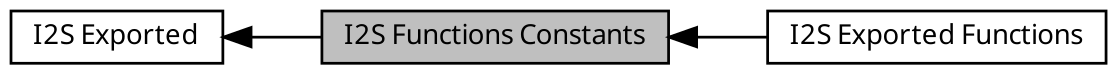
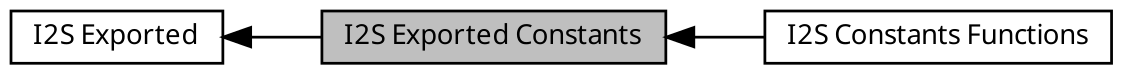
  digraph {
    fontname="Noto Sans"
    rankdir=LR
    node [color=black fillcolor=white fontname="Noto Sans" fontsize=10 shape=box style=filled]
    edge [dir=back fontname="Noto Sans" fontsize=10 labelfontname=Helvetica labelfontsize=10 shape=plaintext style=solid]
    n1 [height=0.2 label="I2S Exported" width=0.4]
-   n2 [fillcolor=grey75 fontcolor=black height=0.2 label="I2S Functions Constants" width=0.4]
-   n3 [height=0.2 label="I2S Exported Functions" width=0.4]
+   n2 [fillcolor=grey75 fontcolor=black height=0.2 label="I2S Exported Constants" width=0.4]
+   n3 [height=0.2 label="I2S Constants Functions" width=0.4]
    n1 -> n2
    n2 -> n3
  }
